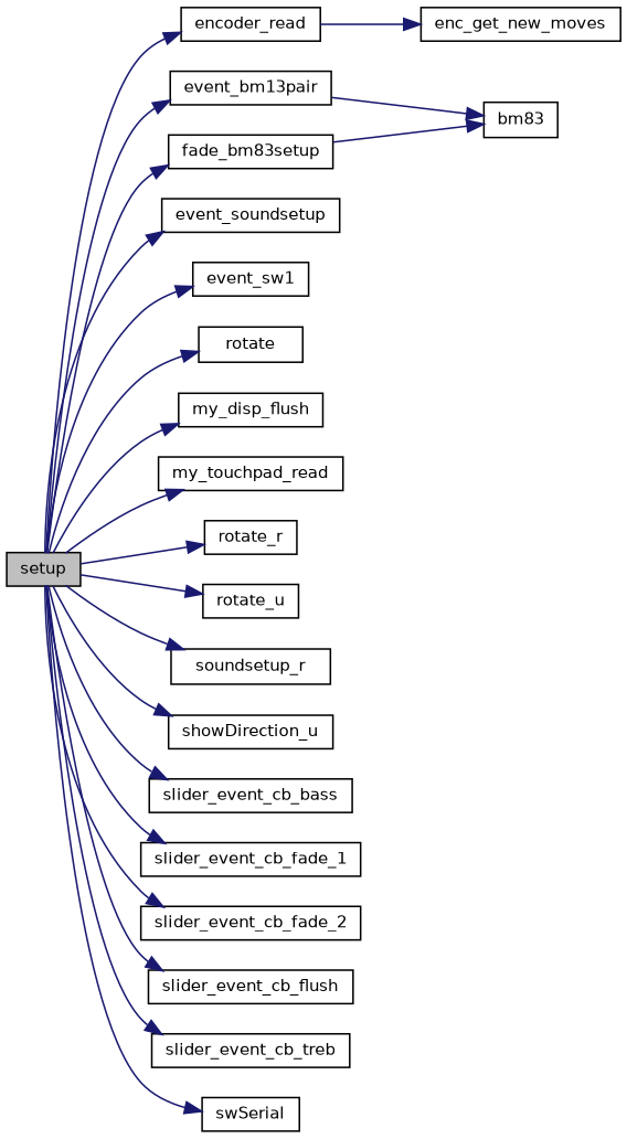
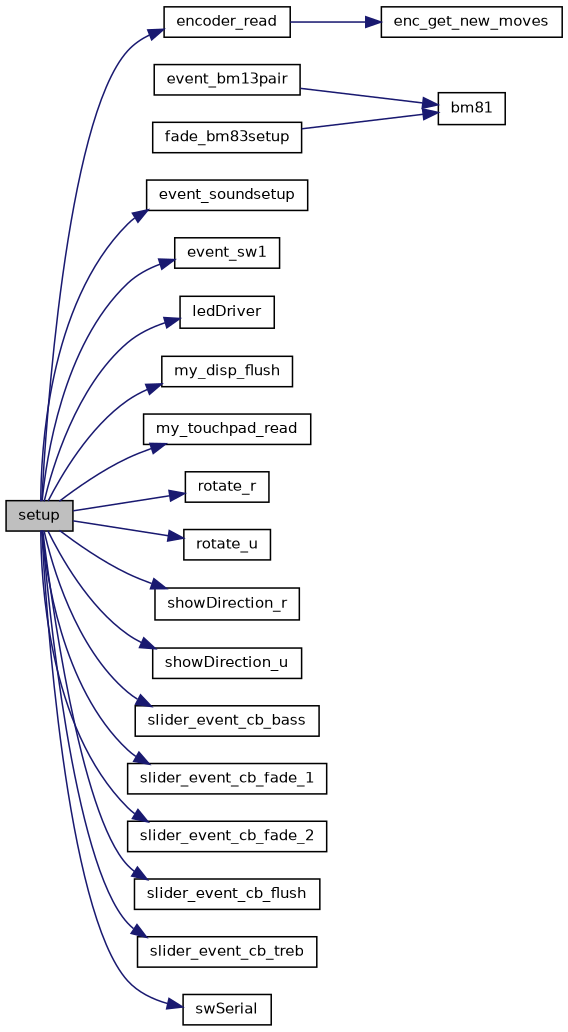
  digraph {
    rankdir=LR
    node [color=black fillcolor=white fontname=Helvetica fontsize=10 shape=record style=filled]
    edge [color=midnightblue fontname=Helvetica fontsize=10 labelfontname=Helvetica labelfontsize=10 style=solid]
    n1 [fillcolor=grey75 fontcolor=black height=0.2 label=setup width=0.4]
    n2 [height=0.2 label=encoder_read width=0.4]
    n3 [height=0.2 label=event_bm13pair width=0.4]
    n4 [height=0.2 label=fade_bm83setup width=0.4]
    n5 [height=0.2 label=event_soundsetup width=0.4]
    n6 [height=0.2 label=event_sw1 width=0.4]
-   n7 [height=0.2 label=rotate width=0.4]
+   n7 [height=0.2 label=ledDriver width=0.4]
    n8 [height=0.2 label=my_disp_flush width=0.4]
    n9 [height=0.2 label=my_touchpad_read width=0.4]
    n10 [height=0.2 label=rotate_r width=0.4]
    n11 [height=0.2 label=rotate_u width=0.4]
-   n12 [height=0.2 label=soundsetup_r width=0.4]
+   n12 [height=0.2 label=showDirection_r width=0.4]
    n13 [height=0.2 label=showDirection_u width=0.4]
    n14 [height=0.2 label=slider_event_cb_bass width=0.4]
    n15 [height=0.2 label=slider_event_cb_fade_1 width=0.4]
    n16 [height=0.2 label=slider_event_cb_fade_2 width=0.4]
    n17 [height=0.2 label=slider_event_cb_flush width=0.4]
    n18 [height=0.2 label=slider_event_cb_treb width=0.4]
    n19 [height=0.2 label=swSerial width=0.4]
    n20 [height=0.2 label=enc_get_new_moves width=0.4]
-   n21 [height=0.2 label=bm83 width=0.4]
+   n21 [height=0.2 label=bm81 width=0.4]
    n1 -> n2
-   n1 -> n3
-   n1 -> n4
    n1 -> n5
    n1 -> n6
    n1 -> n7
    n1 -> n8
    n1 -> n9
    n1 -> n10
    n1 -> n11
    n1 -> n12
    n1 -> n13
    n1 -> n14
    n1 -> n15
    n1 -> n16
    n1 -> n17
    n1 -> n18
    n1 -> n19
    n2 -> n20
    n3 -> n21
    n4 -> n21
  }
